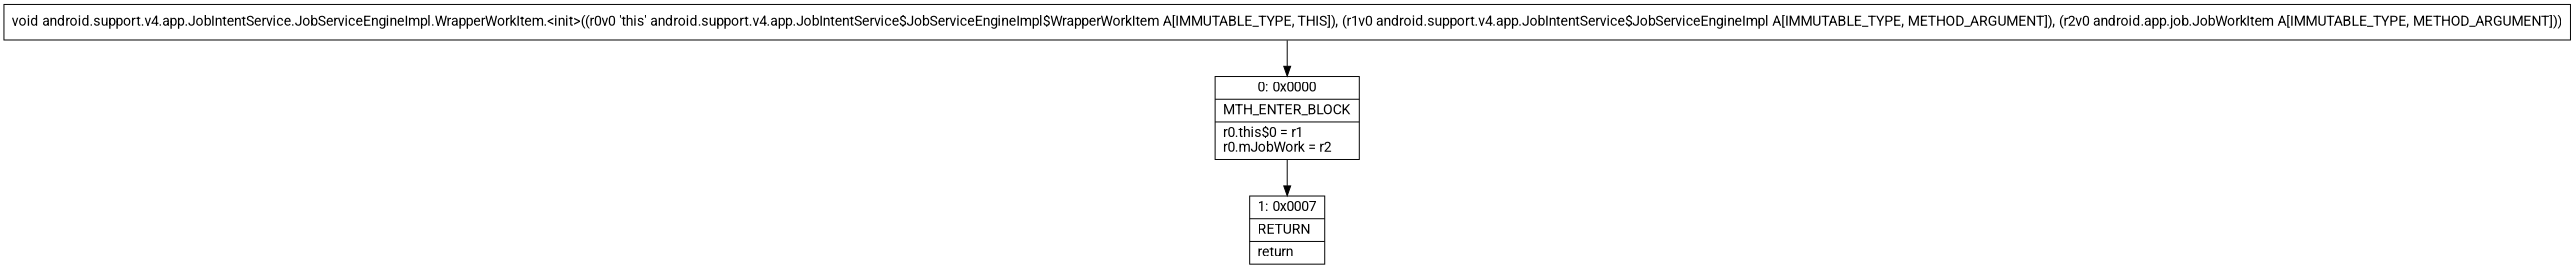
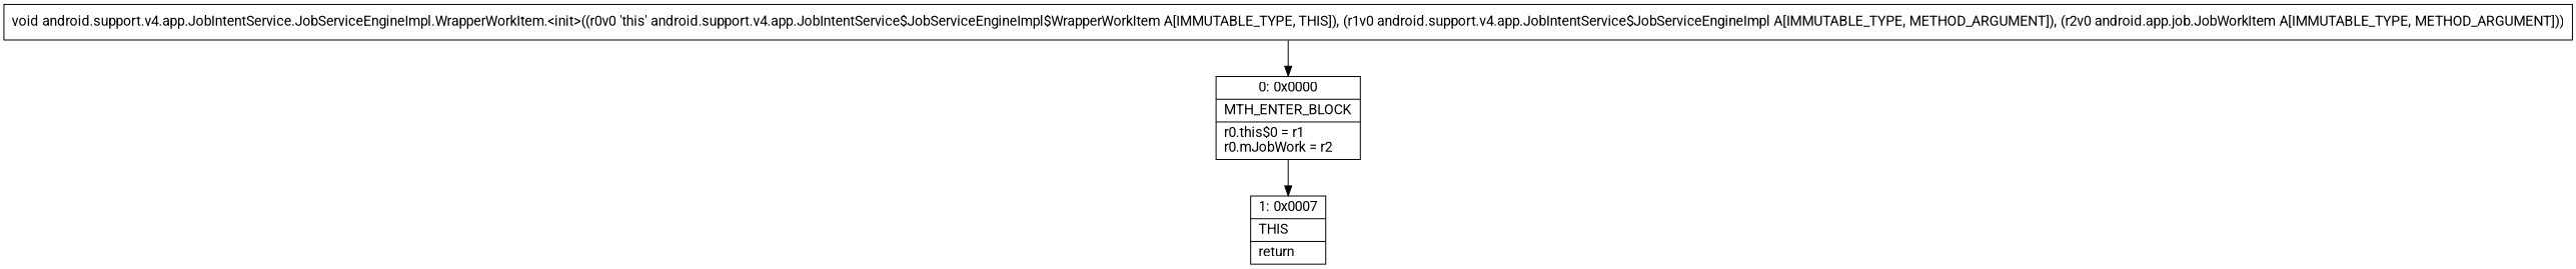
  digraph {
    fontname=Roboto
    node [shape=record fontname=Roboto]
    edge [fontname=Roboto]
    n1 [label="{0\:\ 0x0000|MTH_ENTER_BLOCK\l|r0.this$0 = r1\lr0.mJobWork = r2\l}"]
-   n2 [label="{1\:\ 0x0007|RETURN\l|return\l}"]
+   n2 [label="{1\:\ 0x0007|THIS\l|return\l}"]
    n3 [label="{void android.support.v4.app.JobIntentService.JobServiceEngineImpl.WrapperWorkItem.\<init\>((r0v0 'this' android.support.v4.app.JobIntentService$JobServiceEngineImpl$WrapperWorkItem A[IMMUTABLE_TYPE, THIS]), (r1v0 android.support.v4.app.JobIntentService$JobServiceEngineImpl A[IMMUTABLE_TYPE, METHOD_ARGUMENT]), (r2v0 android.app.job.JobWorkItem A[IMMUTABLE_TYPE, METHOD_ARGUMENT])) }"]
    n1 -> n2
    n3 -> n1
  }
